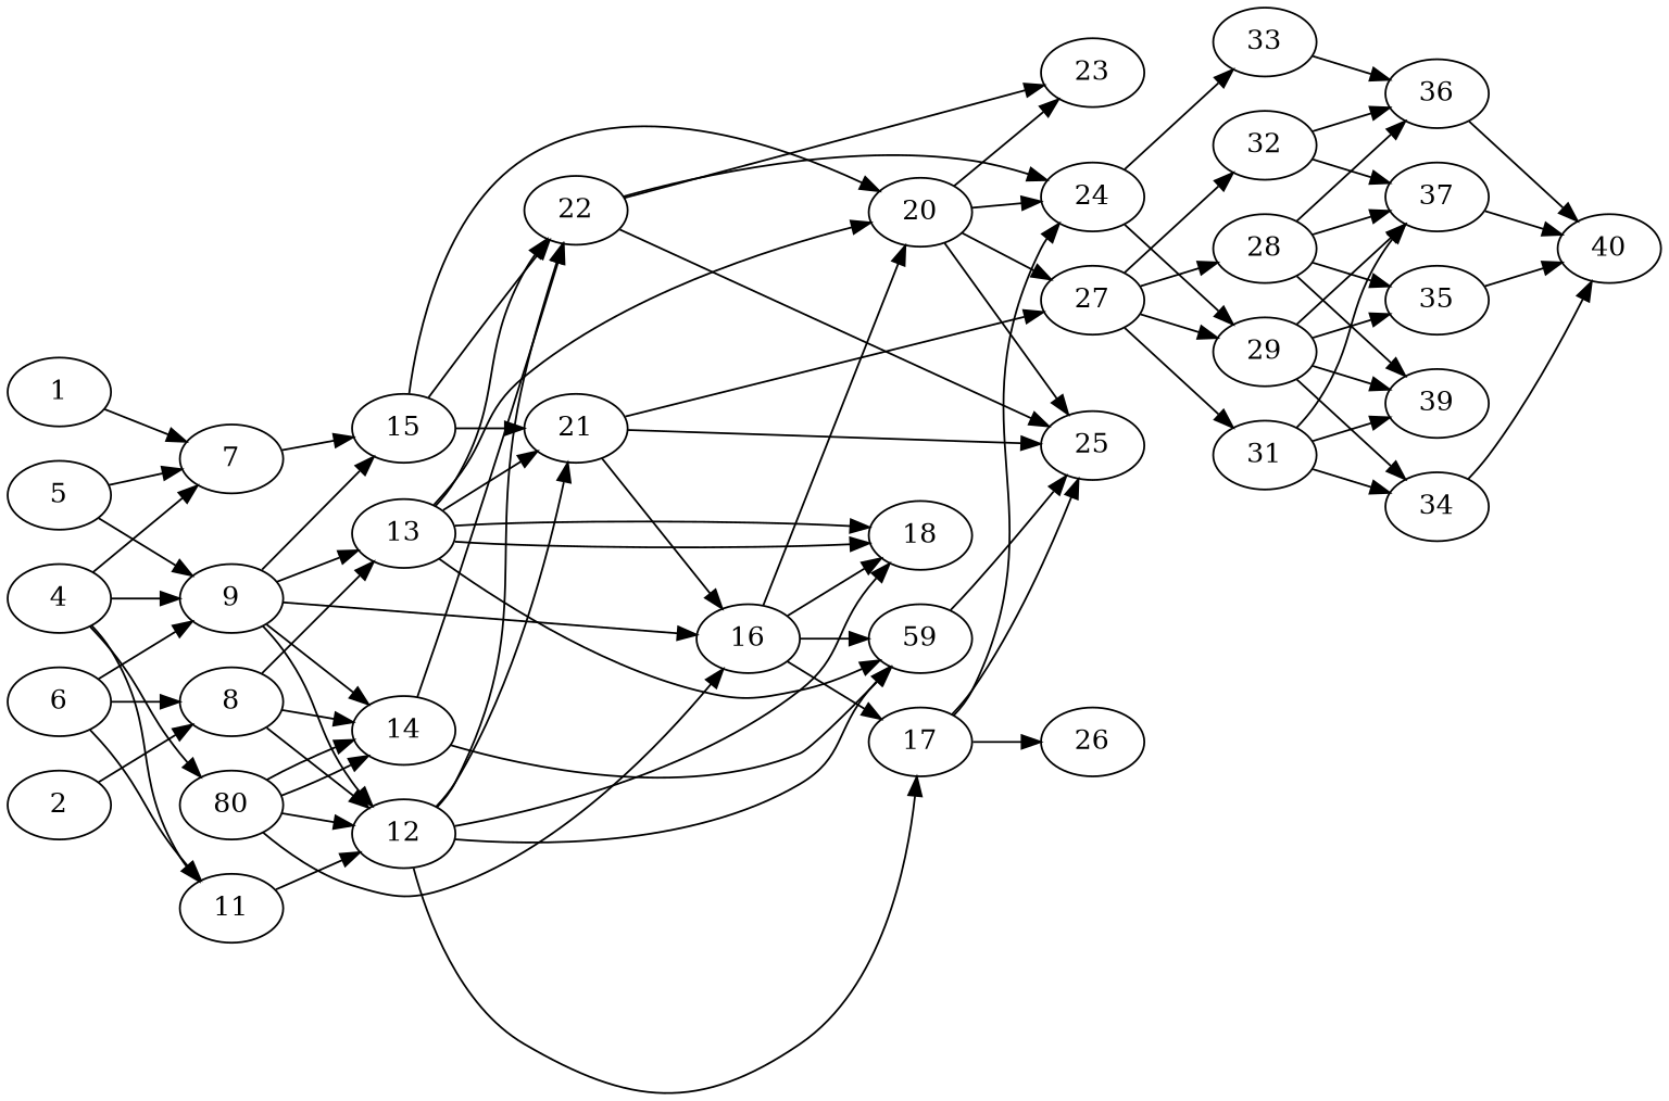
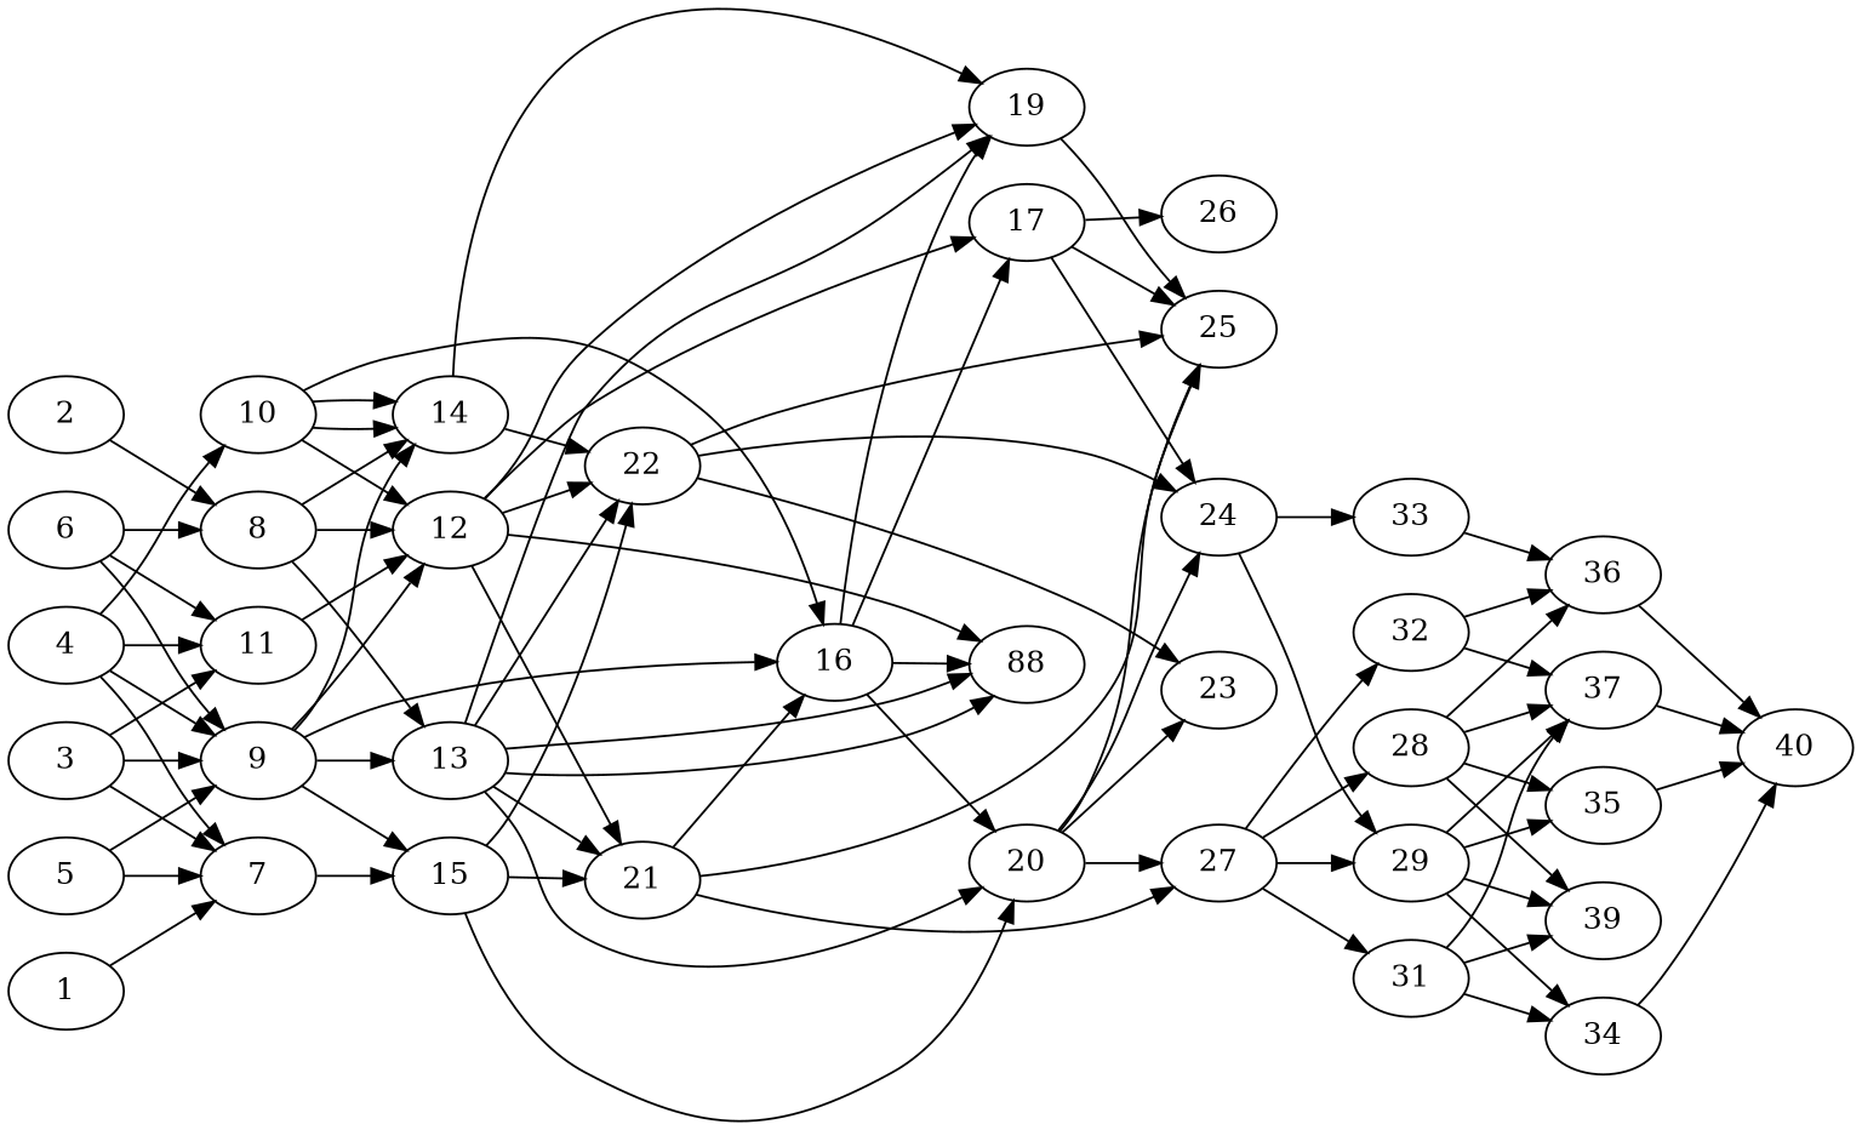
  digraph {
    rankdir=LR
    node [alpha=0.07]
    1 [expect_size=51189760]
    7 [expect_size=30582784]
    15 [alpha=0.04 expect_size=15891456]
    21 [alpha=0.10 expect_size=39702528]
    22 [alpha=0.04 expect_size=30866432]
    20 [expect_size=41634816]
    2 [alpha=0.10 expect_size=28319744]
    8 [expect_size=17787904]
    12 [alpha=0.11 expect_size=44593152]
    13 [alpha=0.08 expect_size=21415936]
    14 [alpha=0.15 expect_size=39060480]
    17 [alpha=0.09 expect_size=47813632]
-   18 [alpha=0.12 expect_size=16548864]
-   19 [alpha=0.03 expect_size=32129024 label=59]
+   18 [alpha=0.12 expect_size=16548864 label=88]
+   19 [alpha=0.03 expect_size=32129024]
+   3 [expect_size=16644096]
    9 [alpha=0.04 expect_size=33042432]
    11 [alpha=0.16 expect_size=28910592]
    16 [alpha=0.13 expect_size=33157120]
    4 [alpha=0.10 expect_size=32113664]
-   10 [alpha=0.19 expect_size=48826368 label=80]
+   10 [alpha=0.19 expect_size=48826368]
    5 [expect_size=36663296]
    6 [alpha=0.06 expect_size=16887808]
    25 [alpha=0.14 expect_size=16908288]
    27 [alpha=0.01 expect_size=10545152]
    24 [alpha=0.11 expect_size=28171264]
    23 [alpha=0.02 expect_size=10031104]
    26 [alpha=0.02 expect_size=26668032]
    29 [alpha=0.00 expect_size=13691904]
    33 [expect_size=23342080]
    28 [alpha=0.04 expect_size=32152576]
    31 [alpha=0.18 expect_size=36927488]
    32 [alpha=0.19 expect_size=14441472]
    35 [alpha=0.15 expect_size=7635968]
    37 [alpha=0.10 expect_size=46174208]
    39 [alpha=0.04 expect_size=10768384]
    34 [alpha=0.09 expect_size=27845632]
    36 [alpha=0.14 expect_size=41320448]
    40 [alpha=0.12 expect_size=10856448]
    1 -> 7
    7 -> 15
    15 -> 21
    15 -> 22
    15 -> 20
    21 -> 16
    21 -> 25
    21 -> 27
    22 -> 25
    22 -> 24
    22 -> 23
    20 -> 25
    20 -> 27
    20 -> 24
    20 -> 23
    2 -> 8
    8 -> 12
    8 -> 13
    8 -> 14
    12 -> 21
    12 -> 22
    12 -> 17
    12 -> 18
    12 -> 19
    13 -> 21
    13 -> 22
    13 -> 20
    13 -> 18
    13 -> 18
    13 -> 19
    14 -> 22
    14 -> 19
    17 -> 25
    17 -> 24
    17 -> 26
    19 -> 25
+   3 -> 7
+   3 -> 9
+   3 -> 11
    9 -> 15
    9 -> 12
    9 -> 13
    9 -> 14
    9 -> 16
    11 -> 12
    16 -> 20
    16 -> 17
    16 -> 18
    16 -> 19
    4 -> 7
    4 -> 9
    4 -> 11
    4 -> 10
    10 -> 12
    10 -> 14
    10 -> 14
    10 -> 16
    5 -> 7
    5 -> 9
    6 -> 8
    6 -> 9
    6 -> 11
    27 -> 29
    27 -> 28
    27 -> 31
    27 -> 32
    24 -> 29
    24 -> 33
    29 -> 35
    29 -> 37
    29 -> 39
    29 -> 34
    33 -> 36
    28 -> 35
    28 -> 37
    28 -> 39
    28 -> 36
    31 -> 37
    31 -> 39
    31 -> 34
    32 -> 37
    32 -> 36
    35 -> 40
    37 -> 40
    34 -> 40
    36 -> 40
  }
